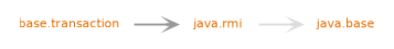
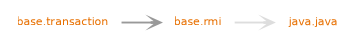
  digraph {
    nodesep=.5
    pencolor=transparent
    rankdir=LR
    ranksep=0.600000
    node [fontcolor="#e76f00" fontname=DejaVuSans fontsize=12 group=java margin=".2,.2" shape=plaintext]
    edge [arrowhead=open arrowsize=1 penwidth=2 weight=10]
-   "java.base"
-   "java.rmi"
+   "java.base" [label="java.java"]
+   "java.rmi" [label="base.rmi"]
    n3 [label="base.transaction"]
    subgraph sub_1 {
      "java.base"
      "java.rmi"
      n3
    }
    subgraph sub_2 {
    }
    "java.rmi" -> "java.base" [color="#dddddd"]
    n3 -> "java.rmi" [color="#999999"]
  }
